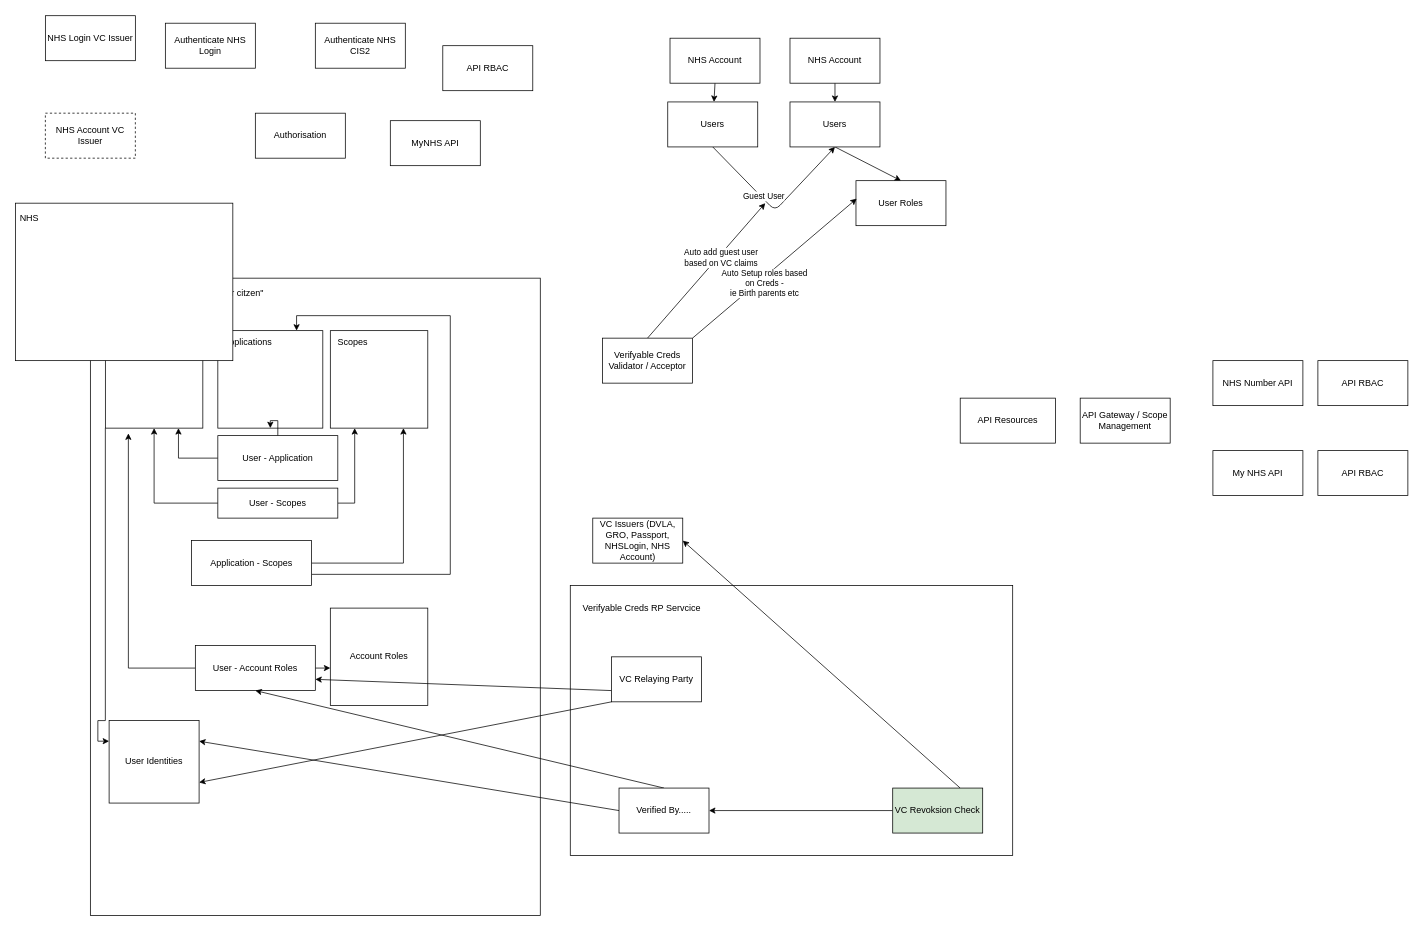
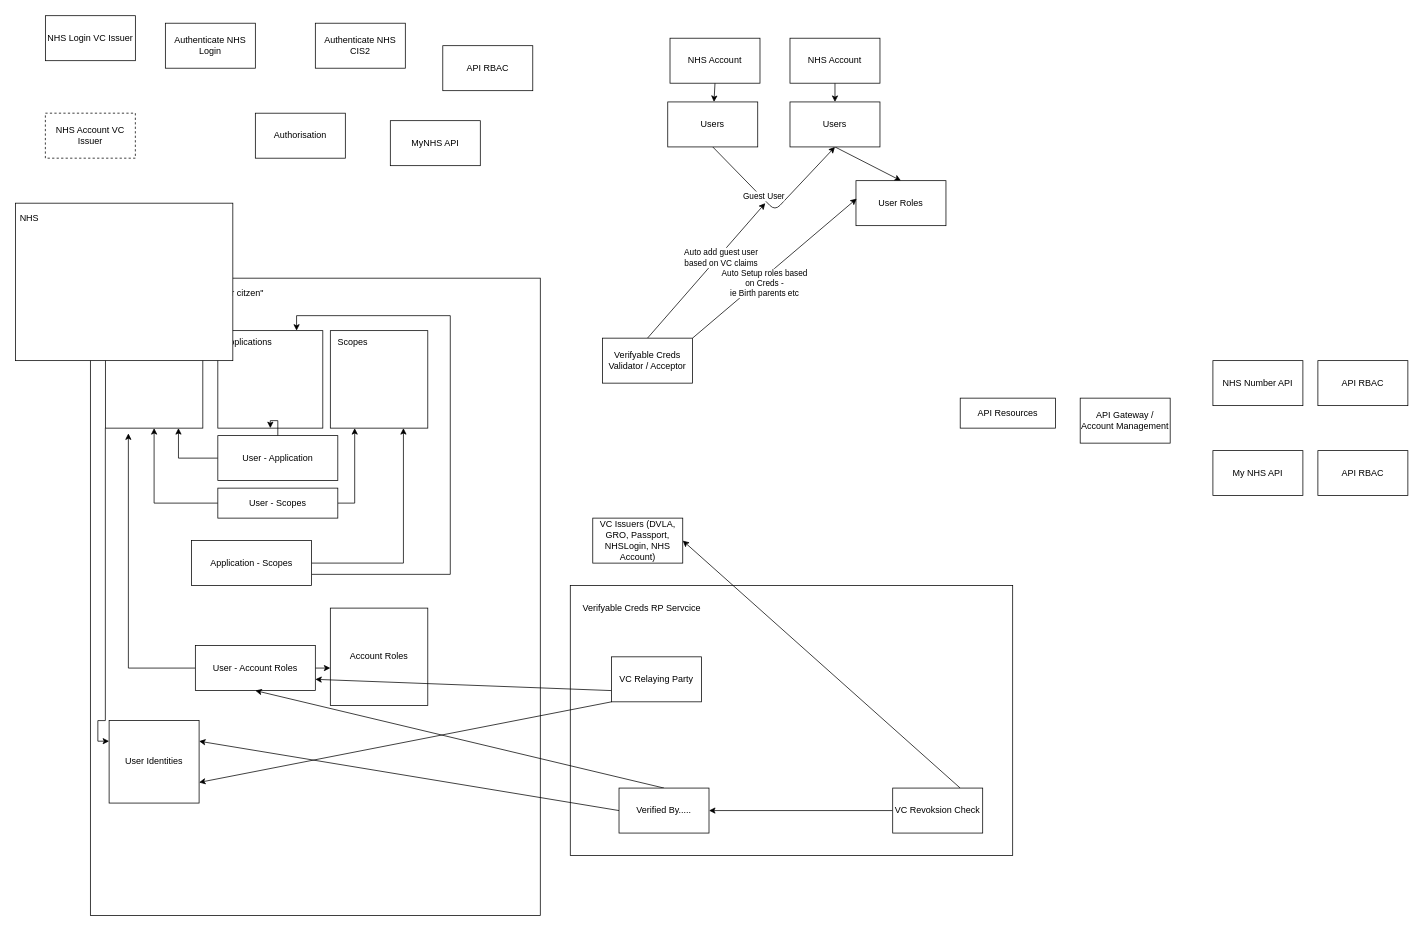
  <mxCell id="0" />
  <mxCell id="1" parent="0" />
  <mxCell id="2" value="" style="whiteSpace=wrap;html=1;" vertex="1" parent="1"><mxGeometry x="760" y="780" width="590" height="360" as="geometry" /></mxCell>
  <mxCell id="3" value="MyNHS API" style="rounded=0;whiteSpace=wrap;html=1;" parent="1" vertex="1"><mxGeometry x="520" y="160" width="120" height="60" as="geometry" /></mxCell>
  <mxCell id="4" value="Authorisation" style="whiteSpace=wrap;html=1;" parent="1" vertex="1"><mxGeometry x="340" y="150" width="120" height="60" as="geometry" /></mxCell>
  <mxCell id="5" value="Authenticate NHS Login" style="whiteSpace=wrap;html=1;" parent="1" vertex="1"><mxGeometry x="220" y="30" width="120" height="60" as="geometry" /></mxCell>
  <mxCell id="6" value="Authenticate NHS CIS2" style="whiteSpace=wrap;html=1;" parent="1" vertex="1"><mxGeometry x="420" y="30" width="120" height="60" as="geometry" /></mxCell>
  <mxCell id="7" value="NHS Account VC Issuer" style="rounded=0;whiteSpace=wrap;html=1;dashed=1;" parent="1" vertex="1"><mxGeometry x="60" y="150" width="120" height="60" as="geometry" /></mxCell>
  <mxCell id="8" value="NHS Login VC Issuer" style="rounded=0;whiteSpace=wrap;html=1;" parent="1" vertex="1"><mxGeometry x="60" y="20" width="120" height="60" as="geometry" /></mxCell>
  <mxCell id="9" value="API RBAC" style="rounded=0;whiteSpace=wrap;html=1;" parent="1" vertex="1"><mxGeometry x="590" y="60" width="120" height="60" as="geometry" /></mxCell>
  <mxCell id="10" value="" style="rounded=0;whiteSpace=wrap;html=1;" parent="1" vertex="1"><mxGeometry x="120" y="370" width="600" height="850" as="geometry" /></mxCell>
  <mxCell id="11" value="NHS Account" style="text;html=1;strokeColor=none;fillColor=none;align=center;verticalAlign=middle;whiteSpace=wrap;rounded=0;" parent="1" vertex="1"><mxGeometry x="130" y="380" width="60" height="30" as="geometry" /></mxCell>
  <mxCell id="12" style="edgeStyle=orthogonalEdgeStyle;rounded=0;orthogonalLoop=1;jettySize=auto;html=1;exitX=0;exitY=1;exitDx=0;exitDy=0;entryX=0;entryY=0.25;entryDx=0;entryDy=0;" parent="1" source="13" target="32" edge="1"><mxGeometry relative="1" as="geometry"><Array as="points"><mxPoint x="140" y="960" /><mxPoint x="130" y="960" /><mxPoint x="130" y="988" /></Array></mxGeometry></mxCell>
  <mxCell id="13" value="" style="rounded=0;whiteSpace=wrap;html=1;" parent="1" vertex="1"><mxGeometry x="140" y="440" width="130" height="130" as="geometry" /></mxCell>
  <mxCell id="14" value="Users" style="text;html=1;strokeColor=none;fillColor=none;align=center;verticalAlign=middle;whiteSpace=wrap;rounded=0;" parent="1" vertex="1"><mxGeometry x="140" y="440" width="60" height="30" as="geometry" /></mxCell>
  <mxCell id="15" value="" style="rounded=0;whiteSpace=wrap;html=1;" parent="1" vertex="1"><mxGeometry x="290" y="440" width="140" height="130" as="geometry" /></mxCell>
  <mxCell id="16" value="Applications" style="text;html=1;strokeColor=none;fillColor=none;align=center;verticalAlign=middle;whiteSpace=wrap;rounded=0;" parent="1" vertex="1"><mxGeometry x="300" y="440" width="60" height="30" as="geometry" /></mxCell>
  <mxCell id="17" value="" style="rounded=0;whiteSpace=wrap;html=1;" parent="1" vertex="1"><mxGeometry x="440" y="440" width="130" height="130" as="geometry" /></mxCell>
  <mxCell id="18" value="Scopes" style="text;html=1;strokeColor=none;fillColor=none;align=center;verticalAlign=middle;whiteSpace=wrap;rounded=0;" parent="1" vertex="1"><mxGeometry x="440" y="440" width="60" height="30" as="geometry" /></mxCell>
  <mxCell id="19" style="edgeStyle=orthogonalEdgeStyle;rounded=0;orthogonalLoop=1;jettySize=auto;html=1;exitX=0.5;exitY=0;exitDx=0;exitDy=0;" parent="1" source="21" target="15" edge="1"><mxGeometry relative="1" as="geometry" /></mxCell>
  <mxCell id="20" style="edgeStyle=orthogonalEdgeStyle;rounded=0;orthogonalLoop=1;jettySize=auto;html=1;exitX=0;exitY=0.5;exitDx=0;exitDy=0;entryX=0.75;entryY=1;entryDx=0;entryDy=0;" parent="1" source="21" target="13" edge="1"><mxGeometry relative="1" as="geometry" /></mxCell>
  <mxCell id="21" value="User - Application" style="rounded=0;whiteSpace=wrap;html=1;" parent="1" vertex="1"><mxGeometry x="290" y="580" width="160" height="60" as="geometry" /></mxCell>
  <mxCell id="22" style="edgeStyle=orthogonalEdgeStyle;rounded=0;orthogonalLoop=1;jettySize=auto;html=1;exitX=0;exitY=0.5;exitDx=0;exitDy=0;entryX=0.5;entryY=1;entryDx=0;entryDy=0;" parent="1" source="24" target="13" edge="1"><mxGeometry relative="1" as="geometry" /></mxCell>
  <mxCell id="23" style="edgeStyle=orthogonalEdgeStyle;rounded=0;orthogonalLoop=1;jettySize=auto;html=1;exitX=1;exitY=0.5;exitDx=0;exitDy=0;entryX=0.25;entryY=1;entryDx=0;entryDy=0;" parent="1" source="24" target="17" edge="1"><mxGeometry relative="1" as="geometry" /></mxCell>
  <mxCell id="24" value="User - Scopes" style="rounded=0;whiteSpace=wrap;html=1;" parent="1" vertex="1"><mxGeometry x="290" y="650" width="160" height="40" as="geometry" /></mxCell>
  <mxCell id="25" style="edgeStyle=orthogonalEdgeStyle;rounded=0;orthogonalLoop=1;jettySize=auto;html=1;exitX=1;exitY=0.5;exitDx=0;exitDy=0;entryX=0.75;entryY=1;entryDx=0;entryDy=0;" parent="1" source="27" target="17" edge="1"><mxGeometry relative="1" as="geometry" /></mxCell>
  <mxCell id="26" style="edgeStyle=orthogonalEdgeStyle;rounded=0;orthogonalLoop=1;jettySize=auto;html=1;exitX=1;exitY=0.75;exitDx=0;exitDy=0;entryX=0.75;entryY=0;entryDx=0;entryDy=0;" parent="1" source="27" target="15" edge="1"><mxGeometry relative="1" as="geometry"><Array as="points"><mxPoint x="600" y="765" /><mxPoint x="600" y="420" /><mxPoint x="395" y="420" /></Array></mxGeometry></mxCell>
  <mxCell id="27" value="Application - Scopes" style="rounded=0;whiteSpace=wrap;html=1;" parent="1" vertex="1"><mxGeometry x="255" y="720" width="160" height="60" as="geometry" /></mxCell>
  <mxCell id="28" value="Account Roles" style="rounded=0;whiteSpace=wrap;html=1;" parent="1" vertex="1"><mxGeometry x="440" y="810" width="130" height="130" as="geometry" /></mxCell>
  <mxCell id="29" style="edgeStyle=orthogonalEdgeStyle;rounded=0;orthogonalLoop=1;jettySize=auto;html=1;exitX=1;exitY=0.5;exitDx=0;exitDy=0;entryX=0;entryY=0.615;entryDx=0;entryDy=0;entryPerimeter=0;" parent="1" source="31" target="28" edge="1"><mxGeometry relative="1" as="geometry" /></mxCell>
  <mxCell id="30" style="edgeStyle=orthogonalEdgeStyle;rounded=0;orthogonalLoop=1;jettySize=auto;html=1;exitX=0;exitY=0.5;exitDx=0;exitDy=0;entryX=0.236;entryY=1.054;entryDx=0;entryDy=0;entryPerimeter=0;" parent="1" source="31" target="13" edge="1"><mxGeometry relative="1" as="geometry" /></mxCell>
  <mxCell id="31" value="User - Account Roles" style="rounded=0;whiteSpace=wrap;html=1;" parent="1" vertex="1"><mxGeometry x="260" y="860" width="160" height="60" as="geometry" /></mxCell>
  <mxCell id="32" value="User Identities" style="rounded=0;whiteSpace=wrap;html=1;" parent="1" vertex="1"><mxGeometry x="145" y="960" width="120" height="110" as="geometry" /></mxCell>
  <mxCell id="33" style="edgeStyle=none;html=1;exitX=0.5;exitY=1;exitDx=0;exitDy=0;" edge="1" parent="1" source="34" target="39"><mxGeometry relative="1" as="geometry" /></mxCell>
  <mxCell id="34" value="NHS Account" style="whiteSpace=wrap;html=1;" vertex="1" parent="1"><mxGeometry x="893" y="50" width="120" height="60" as="geometry" /></mxCell>
  <mxCell id="35" style="edgeStyle=none;html=1;exitX=0.5;exitY=1;exitDx=0;exitDy=0;" edge="1" parent="1" source="36" target="41"><mxGeometry relative="1" as="geometry" /></mxCell>
  <mxCell id="36" value="NHS Account" style="whiteSpace=wrap;html=1;" vertex="1" parent="1"><mxGeometry x="1053" y="50" width="120" height="60" as="geometry" /></mxCell>
  <mxCell id="37" style="edgeStyle=none;html=1;exitX=0.5;exitY=1;exitDx=0;exitDy=0;entryX=0.5;entryY=1;entryDx=0;entryDy=0;" edge="1" parent="1" source="39" target="41"><mxGeometry relative="1" as="geometry"><Array as="points"><mxPoint x="1033" y="280" /></Array></mxGeometry></mxCell>
  <mxCell id="38" value="Guest User" style="edgeLabel;html=1;align=center;verticalAlign=middle;resizable=0;points=[];" vertex="1" connectable="0" parent="37"><mxGeometry x="-0.202" y="3" relative="1" as="geometry"><mxPoint as="offset" /></mxGeometry></mxCell>
  <mxCell id="39" value="Users" style="whiteSpace=wrap;html=1;" vertex="1" parent="1"><mxGeometry x="890" y="135" width="120" height="60" as="geometry" /></mxCell>
  <mxCell id="40" style="edgeStyle=none;html=1;exitX=0.5;exitY=1;exitDx=0;exitDy=0;entryX=0.5;entryY=0;entryDx=0;entryDy=0;" edge="1" parent="1" source="41" target="42"><mxGeometry relative="1" as="geometry" /></mxCell>
  <mxCell id="41" value="Users" style="whiteSpace=wrap;html=1;" vertex="1" parent="1"><mxGeometry x="1053" y="135" width="120" height="60" as="geometry" /></mxCell>
  <mxCell id="42" value="User Roles" style="whiteSpace=wrap;html=1;" vertex="1" parent="1"><mxGeometry x="1141" y="240" width="120" height="60" as="geometry" /></mxCell>
  <mxCell id="43" style="edgeStyle=none;html=1;exitX=0.5;exitY=0;exitDx=0;exitDy=0;" edge="1" parent="1" source="47"><mxGeometry relative="1" as="geometry"><mxPoint x="1020" y="270" as="targetPoint" /></mxGeometry></mxCell>
  <mxCell id="44" value="Auto add guest user&lt;br&gt;based on VC claims" style="edgeLabel;html=1;align=center;verticalAlign=middle;resizable=0;points=[];" vertex="1" connectable="0" parent="43"><mxGeometry x="0.213" y="-3" relative="1" as="geometry"><mxPoint as="offset" /></mxGeometry></mxCell>
  <mxCell id="45" style="edgeStyle=none;html=1;exitX=1;exitY=0;exitDx=0;exitDy=0;entryX=0.008;entryY=0.4;entryDx=0;entryDy=0;entryPerimeter=0;" edge="1" parent="1" source="47" target="42"><mxGeometry relative="1" as="geometry" /></mxCell>
  <mxCell id="46" value="Auto Setup roles based &lt;br&gt;on Creds - &lt;br&gt;ie Birth parents etc" style="edgeLabel;html=1;align=center;verticalAlign=middle;resizable=0;points=[];" vertex="1" connectable="0" parent="45"><mxGeometry x="-0.165" y="-5" relative="1" as="geometry"><mxPoint x="1" as="offset" /></mxGeometry></mxCell>
  <mxCell id="47" value="Verifyable Creds Validator / Acceptor" style="whiteSpace=wrap;html=1;" vertex="1" parent="1"><mxGeometry x="803" y="450" width="120" height="60" as="geometry" /></mxCell>
  <mxCell id="48" value="NHS Number API" style="whiteSpace=wrap;html=1;" vertex="1" parent="1"><mxGeometry x="1617" y="480" width="120" height="60" as="geometry" /></mxCell>
  <mxCell id="49" value="My NHS API" style="whiteSpace=wrap;html=1;" vertex="1" parent="1"><mxGeometry x="1617" y="600" width="120" height="60" as="geometry" /></mxCell>
- <mxCell id="50" value="API Resources" style="whiteSpace=wrap;html=1;" vertex="1" parent="1"><mxGeometry x="1280" y="530" width="127" height="60" as="geometry" /></mxCell>
- <mxCell id="51" value="API Gateway / Scope Management" style="whiteSpace=wrap;html=1;" vertex="1" parent="1"><mxGeometry x="1440" y="530" width="120" height="60" as="geometry" /></mxCell>
+ <mxCell id="50" value="API Resources" style="whiteSpace=wrap;html=1;" vertex="1" parent="1"><mxGeometry x="1280" y="530" width="127" height="40" as="geometry" /></mxCell>
+ <mxCell id="51" value="API Gateway / Account Management" style="whiteSpace=wrap;html=1;" vertex="1" parent="1"><mxGeometry x="1440" y="530" width="120" height="60" as="geometry" /></mxCell>
  <mxCell id="52" value="API RBAC" style="whiteSpace=wrap;html=1;" vertex="1" parent="1"><mxGeometry x="1757" y="480" width="120" height="60" as="geometry" /></mxCell>
  <mxCell id="53" value="API RBAC" style="whiteSpace=wrap;html=1;" vertex="1" parent="1"><mxGeometry x="1757" y="600" width="120" height="60" as="geometry" /></mxCell>
  <mxCell id="54" value="&quot;Tenant / Org - &quot;per citzen&quot;" style="text;html=1;align=center;verticalAlign=middle;resizable=0;points=[];autosize=1;strokeColor=none;fillColor=none;" vertex="1" parent="1"><mxGeometry x="200" y="380" width="160" height="20" as="geometry" /></mxCell>
  <mxCell id="55" style="edgeStyle=none;html=1;exitX=0.5;exitY=0;exitDx=0;exitDy=0;entryX=0.5;entryY=1;entryDx=0;entryDy=0;" edge="1" parent="1" source="57" target="31"><mxGeometry relative="1" as="geometry" /></mxCell>
  <mxCell id="56" style="edgeStyle=none;html=1;exitX=0;exitY=0.5;exitDx=0;exitDy=0;entryX=1;entryY=0.25;entryDx=0;entryDy=0;" edge="1" parent="1" source="57" target="32"><mxGeometry relative="1" as="geometry" /></mxCell>
  <mxCell id="57" value="Verified By....." style="whiteSpace=wrap;html=1;" vertex="1" parent="1"><mxGeometry x="825" y="1050" width="120" height="60" as="geometry" /></mxCell>
  <mxCell id="58" style="edgeStyle=none;html=1;exitX=0;exitY=0.5;exitDx=0;exitDy=0;" edge="1" parent="1" source="60" target="57"><mxGeometry relative="1" as="geometry" /></mxCell>
  <mxCell id="59" style="edgeStyle=none;html=1;exitX=0.75;exitY=0;exitDx=0;exitDy=0;entryX=1;entryY=0.5;entryDx=0;entryDy=0;" edge="1" parent="1" source="60" target="62"><mxGeometry relative="1" as="geometry" /></mxCell>
- <mxCell id="60" value="VC Revoksion Check" style="whiteSpace=wrap;html=1;fillColor=#d5e8d4;" vertex="1" parent="1"><mxGeometry x="1190" y="1050" width="120" height="60" as="geometry" /></mxCell>
+ <mxCell id="60" value="VC Revoksion Check" style="whiteSpace=wrap;html=1;" vertex="1" parent="1"><mxGeometry x="1190" y="1050" width="120" height="60" as="geometry" /></mxCell>
  <mxCell id="61" value="&lt;span&gt;Verifyable Creds RP Servcice&lt;/span&gt;" style="text;html=1;align=center;verticalAlign=middle;resizable=0;points=[];autosize=1;strokeColor=none;fillColor=none;" vertex="1" parent="1"><mxGeometry x="770" y="800" width="170" height="20" as="geometry" /></mxCell>
  <mxCell id="62" value="VC Issuers (DVLA, GRO, Passport, NHSLogin, NHS Account)" style="whiteSpace=wrap;html=1;" vertex="1" parent="1"><mxGeometry x="790" y="690" width="120" height="60" as="geometry" /></mxCell>
  <mxCell id="63" style="edgeStyle=none;html=1;exitX=0;exitY=0.75;exitDx=0;exitDy=0;entryX=1;entryY=0.75;entryDx=0;entryDy=0;" edge="1" parent="1" source="65" target="31"><mxGeometry relative="1" as="geometry" /></mxCell>
  <mxCell id="64" style="edgeStyle=none;html=1;exitX=0;exitY=1;exitDx=0;exitDy=0;entryX=1;entryY=0.75;entryDx=0;entryDy=0;" edge="1" parent="1" source="65" target="32"><mxGeometry relative="1" as="geometry" /></mxCell>
  <mxCell id="65" value="VC Relaying Party" style="whiteSpace=wrap;html=1;" vertex="1" parent="1"><mxGeometry x="815" y="875" width="120" height="60" as="geometry" /></mxCell>
  <mxCell id="66" value="" style="whiteSpace=wrap;html=1;" vertex="1" parent="1"><mxGeometry y="270" width="290" height="210" as="geometry" x="20" /></mxCell>
  <mxCell id="67" value="NHS&amp;nbsp;" style="text;html=1;align=center;verticalAlign=middle;resizable=0;points=[];autosize=1;strokeColor=none;fillColor=none;" vertex="1" parent="1"><mxGeometry y="280" width="40" height="20" as="geometry" x="20" /></mxCell>
